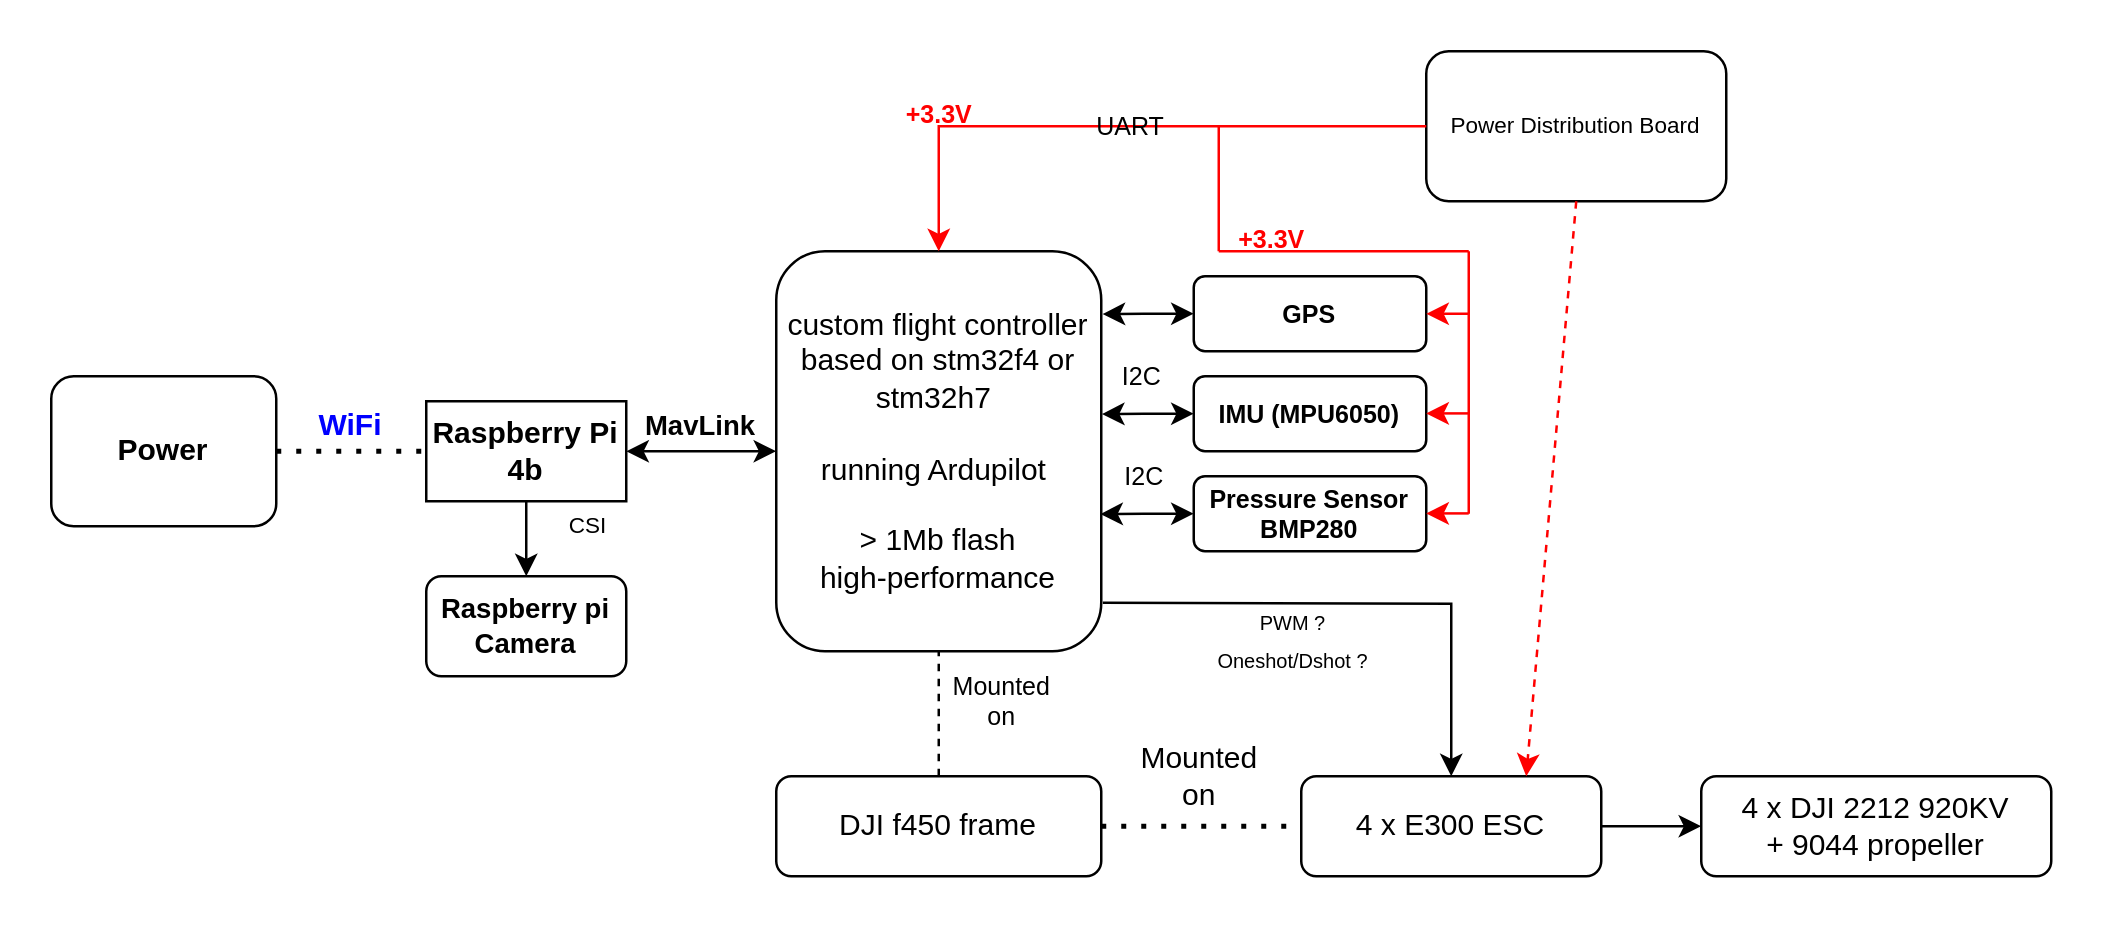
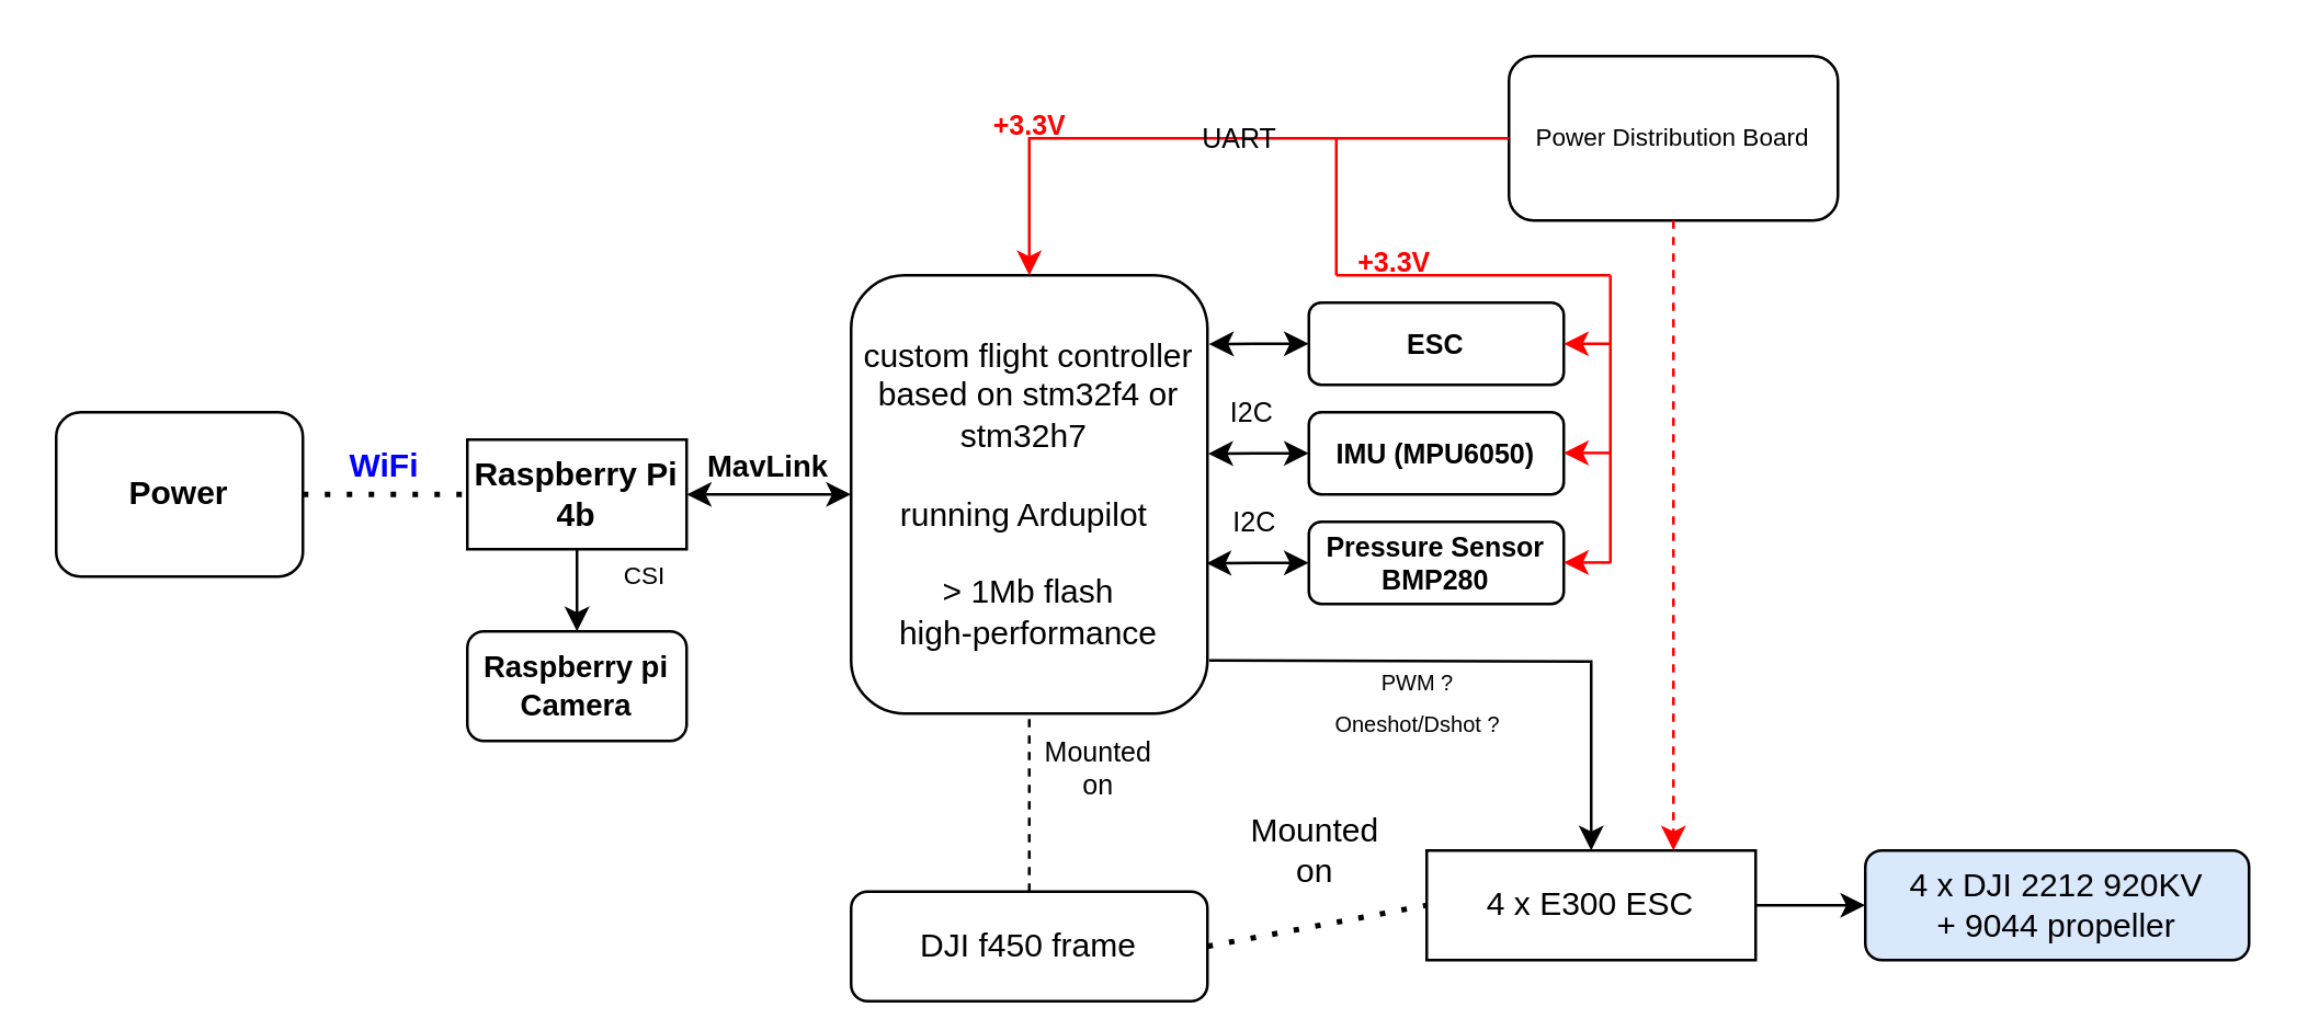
  <mxCell id="0" />
  <mxCell id="1" parent="0" />
- <mxCell id="2" value="DJI f450 frame" style="rounded=1;whiteSpace=wrap;html=1;" vertex="1" parent="1"><mxGeometry x="310" y="310" width="130" height="40" as="geometry" /></mxCell>
+ <mxCell id="2" value="DJI f450 frame" style="rounded=1;whiteSpace=wrap;html=1;" vertex="1" parent="1"><mxGeometry x="310" y="325" width="130" height="40" as="geometry" /></mxCell>
  <mxCell id="3" value="custom flight controller based on stm32f4 or stm32h7&amp;nbsp;&lt;br&gt;&lt;br&gt;running Ardupilot&amp;nbsp;&lt;br&gt;&lt;br&gt;&amp;gt; 1Mb flash&lt;br&gt;high-performance" style="rounded=1;whiteSpace=wrap;html=1;" vertex="1" parent="1"><mxGeometry x="310" y="100" width="130" height="160" as="geometry" /></mxCell>
  <mxCell id="4" value="" style="endArrow=none;html=1;rounded=0;entryX=0.5;entryY=1;entryDx=0;entryDy=0;exitX=0.5;exitY=0;exitDx=0;exitDy=0;dashed=1;" edge="1" parent="1" source="2" target="3"><mxGeometry width="50" height="50" relative="1" as="geometry"><mxPoint x="450" y="330" as="sourcePoint" /><mxPoint x="500" y="280" as="targetPoint" /></mxGeometry></mxCell>
  <mxCell id="5" value="Mounted on" style="text;html=1;strokeColor=none;fillColor=none;align=center;verticalAlign=middle;whiteSpace=wrap;rounded=0;fontSize=10;" vertex="1" parent="1"><mxGeometry x="381" y="270" width="39" height="20" as="geometry" /></mxCell>
- <mxCell id="6" value="4 x E300 ESC" style="rounded=1;whiteSpace=wrap;html=1;" vertex="1" parent="1"><mxGeometry x="520" y="310" width="120" height="40" as="geometry" /></mxCell>
+ <mxCell id="6" value="4 x E300 ESC" style="whiteSpace=wrap;html=1;rounded=0;" vertex="1" parent="1"><mxGeometry x="520" y="310" width="120" height="40" as="geometry" /></mxCell>
  <mxCell id="7" value="&lt;font style=&quot;font-size: 8px&quot;&gt;PWM ?&lt;br&gt;Oneshot/Dshot ?&lt;/font&gt;" style="text;html=1;strokeColor=none;fillColor=none;align=center;verticalAlign=middle;whiteSpace=wrap;rounded=0;" vertex="1" parent="1"><mxGeometry x="467" y="240" width="100" height="30" as="geometry" /></mxCell>
  <mxCell id="8" value="" style="endArrow=none;dashed=1;html=1;dashPattern=1 3;strokeWidth=2;rounded=0;fontSize=8;entryX=0;entryY=0.5;entryDx=0;entryDy=0;exitX=1;exitY=0.5;exitDx=0;exitDy=0;" edge="1" parent="1" source="2" target="6"><mxGeometry width="50" height="50" relative="1" as="geometry"><mxPoint x="460" y="430" as="sourcePoint" /><mxPoint x="510" y="380" as="targetPoint" /></mxGeometry></mxCell>
  <mxCell id="9" value="" style="endArrow=classic;html=1;rounded=0;fontSize=8;exitX=1;exitY=0.5;exitDx=0;exitDy=0;" edge="1" parent="1" source="6"><mxGeometry width="50" height="50" relative="1" as="geometry"><mxPoint x="700" y="370" as="sourcePoint" /><mxPoint x="680" y="330" as="targetPoint" /></mxGeometry></mxCell>
- <mxCell id="10" value="&lt;font style=&quot;font-size: 12px&quot;&gt;4 x DJI 2212 920KV &lt;br&gt;+ 9044 propeller&lt;/font&gt;" style="rounded=1;whiteSpace=wrap;html=1;fontSize=8;" vertex="1" parent="1"><mxGeometry x="680" y="310" width="140" height="40" as="geometry" /></mxCell>
+ <mxCell id="10" value="&lt;font style=&quot;font-size: 12px&quot;&gt;4 x DJI 2212 920KV &lt;br&gt;+ 9044 propeller&lt;/font&gt;" style="rounded=1;whiteSpace=wrap;html=1;fontSize=8;fillColor=#dae8fc;" vertex="1" parent="1"><mxGeometry x="680" y="310" width="140" height="40" as="geometry" /></mxCell>
  <mxCell id="11" value="Mounted on" style="text;html=1;strokeColor=none;fillColor=none;align=center;verticalAlign=middle;whiteSpace=wrap;rounded=0;" vertex="1" parent="1"><mxGeometry x="460" y="300" width="39" height="20" as="geometry" /></mxCell>
  <mxCell id="12" value="" style="endArrow=classic;startArrow=classic;html=1;rounded=0;fontSize=9;entryX=0;entryY=0.5;entryDx=0;entryDy=0;" edge="1" parent="1" source="13" target="3"><mxGeometry width="50" height="50" relative="1" as="geometry"><mxPoint x="250" y="180" as="sourcePoint" /><mxPoint x="220" y="150" as="targetPoint" /></mxGeometry></mxCell>
  <mxCell id="13" value="&lt;font style=&quot;font-size: 12px&quot;&gt;&lt;b&gt;Raspberry Pi 4b&lt;/b&gt;&lt;/font&gt;" style="whiteSpace=wrap;html=1;fontSize=9;rounded=0;" vertex="1" parent="1"><mxGeometry x="170" y="160" width="80" height="40" as="geometry" /></mxCell>
  <mxCell id="14" value="MavLink" style="text;html=1;strokeColor=none;fillColor=none;align=center;verticalAlign=middle;whiteSpace=wrap;rounded=0;fontSize=11;fontStyle=1" vertex="1" parent="1"><mxGeometry x="250" y="160" width="60" height="20" as="geometry" /></mxCell>
  <mxCell id="15" value="" style="endArrow=none;dashed=1;html=1;dashPattern=1 3;strokeWidth=2;rounded=0;fontSize=9;entryX=0;entryY=0.5;entryDx=0;entryDy=0;" edge="1" parent="1" target="13"><mxGeometry width="50" height="50" relative="1" as="geometry"><mxPoint x="110" y="180" as="sourcePoint" /><mxPoint x="140" y="180" as="targetPoint" /></mxGeometry></mxCell>
  <mxCell id="16" value="&lt;b&gt;&lt;font style=&quot;font-size: 12px&quot;&gt;Power&lt;/font&gt;&lt;/b&gt;" style="rounded=1;whiteSpace=wrap;html=1;fontSize=9;" vertex="1" parent="1"><mxGeometry x="20" y="150" width="90" height="60" as="geometry" /></mxCell>
  <mxCell id="17" value="WiFi" style="text;html=1;strokeColor=none;fillColor=none;align=center;verticalAlign=middle;whiteSpace=wrap;rounded=0;fontSize=12;fontStyle=1;fontColor=#0000FF;" vertex="1" parent="1"><mxGeometry x="120" y="160" width="40" height="20" as="geometry" /></mxCell>
  <mxCell id="18" value="" style="endArrow=classic;html=1;rounded=0;fontSize=9;exitX=0.5;exitY=1;exitDx=0;exitDy=0;" edge="1" parent="1" source="13"><mxGeometry width="50" height="50" relative="1" as="geometry"><mxPoint x="210" y="350" as="sourcePoint" /><mxPoint x="210" y="230" as="targetPoint" /></mxGeometry></mxCell>
  <mxCell id="19" value="&lt;b&gt;&lt;font style=&quot;font-size: 11px&quot;&gt;Raspberry pi Camera&lt;/font&gt;&lt;/b&gt;" style="rounded=1;whiteSpace=wrap;html=1;fontSize=9;" vertex="1" parent="1"><mxGeometry x="170" y="230" width="80" height="40" as="geometry" /></mxCell>
  <mxCell id="20" value="CSI" style="text;html=1;strokeColor=none;fillColor=none;align=center;verticalAlign=middle;whiteSpace=wrap;rounded=0;fontSize=9;" vertex="1" parent="1"><mxGeometry x="210" y="200" width="50" height="20" as="geometry" /></mxCell>
- <mxCell id="21" value="Power Distribution Board" style="rounded=1;whiteSpace=wrap;html=1;fontSize=9;" vertex="1" parent="1"><mxGeometry x="570" y="20" width="120" height="60" as="geometry" /></mxCell>
+ <mxCell id="21" value="Power Distribution Board" style="rounded=1;whiteSpace=wrap;html=1;fontSize=9;" vertex="1" parent="1"><mxGeometry x="550" y="20" width="120" height="60" as="geometry" /></mxCell>
  <mxCell id="22" value="" style="endArrow=classic;html=1;rounded=0;fontSize=9;entryX=0.5;entryY=0;entryDx=0;entryDy=0;exitX=0;exitY=0.5;exitDx=0;exitDy=0;fontColor=#FF0000;strokeColor=#FF0000;" edge="1" parent="1" source="21" target="3"><mxGeometry width="50" height="50" relative="1" as="geometry"><mxPoint x="547" y="50" as="sourcePoint" /><mxPoint x="487" y="40" as="targetPoint" /><Array as="points"><mxPoint x="375" y="50" /></Array></mxGeometry></mxCell>
  <mxCell id="23" value="+3.3V" style="text;html=1;strokeColor=none;fillColor=none;align=center;verticalAlign=middle;whiteSpace=wrap;rounded=0;fontSize=10;fontStyle=1;fontColor=#FF0000;" vertex="1" parent="1"><mxGeometry x="353.5" y="40" width="43" height="10" as="geometry" /></mxCell>
  <mxCell id="24" value="" style="endArrow=classic;html=1;rounded=0;fontSize=9;fontColor=#00FF00;exitX=1.005;exitY=0.879;exitDx=0;exitDy=0;exitPerimeter=0;entryX=0.5;entryY=0;entryDx=0;entryDy=0;" edge="1" parent="1" source="3" target="6"><mxGeometry width="50" height="50" relative="1" as="geometry"><mxPoint x="457" y="290" as="sourcePoint" /><mxPoint x="507" y="240" as="targetPoint" /><Array as="points"><mxPoint x="580" y="241" /></Array></mxGeometry></mxCell>
  <mxCell id="25" value="" style="endArrow=classic;html=1;rounded=0;fontSize=9;fontColor=#00FF00;exitX=0.5;exitY=1;exitDx=0;exitDy=0;entryX=0.75;entryY=0;entryDx=0;entryDy=0;strokeColor=#FF0000;dashed=1;" edge="1" parent="1" source="21" target="6"><mxGeometry width="50" height="50" relative="1" as="geometry"><mxPoint x="607" y="180" as="sourcePoint" /><mxPoint x="657" y="130" as="targetPoint" /></mxGeometry></mxCell>
  <mxCell id="26" style="edgeStyle=orthogonalEdgeStyle;rounded=0;orthogonalLoop=1;jettySize=auto;html=1;entryX=1.004;entryY=0.157;entryDx=0;entryDy=0;entryPerimeter=0;fontSize=10;fontColor=default;startArrow=classic;startFill=1;strokeColor=#000000;" edge="1" parent="1" source="27" target="3"><mxGeometry relative="1" as="geometry" /></mxCell>
- <mxCell id="27" value="&lt;b&gt;GPS&lt;/b&gt;" style="rounded=1;whiteSpace=wrap;html=1;fontSize=10;fontColor=default;fillColor=default;" vertex="1" parent="1"><mxGeometry x="477" y="110" width="93" height="30" as="geometry" /></mxCell>
+ <mxCell id="27" value="&lt;b&gt;ESC&lt;/b&gt;" style="rounded=1;whiteSpace=wrap;html=1;fontSize=10;fontColor=default;fillColor=default;" vertex="1" parent="1"><mxGeometry x="477" y="110" width="93" height="30" as="geometry" /></mxCell>
  <mxCell id="28" style="edgeStyle=orthogonalEdgeStyle;rounded=0;orthogonalLoop=1;jettySize=auto;html=1;entryX=1.002;entryY=0.407;entryDx=0;entryDy=0;entryPerimeter=0;fontSize=10;fontColor=default;startArrow=classic;startFill=1;strokeColor=#000000;" edge="1" parent="1" source="29" target="3"><mxGeometry relative="1" as="geometry" /></mxCell>
  <mxCell id="29" value="&lt;b&gt;IMU (MPU6050)&lt;/b&gt;" style="rounded=1;whiteSpace=wrap;html=1;fontSize=10;fontColor=default;fillColor=default;" vertex="1" parent="1"><mxGeometry x="477" y="150" width="93" height="30" as="geometry" /></mxCell>
  <mxCell id="30" style="edgeStyle=orthogonalEdgeStyle;rounded=0;orthogonalLoop=1;jettySize=auto;html=1;entryX=0.997;entryY=0.657;entryDx=0;entryDy=0;entryPerimeter=0;fontSize=10;fontColor=default;startArrow=classic;startFill=1;strokeColor=#000000;" edge="1" parent="1" source="31" target="3"><mxGeometry relative="1" as="geometry" /></mxCell>
  <mxCell id="31" value="&lt;b&gt;Pressure Sensor&lt;br&gt;BMP280&lt;br&gt;&lt;/b&gt;" style="rounded=1;whiteSpace=wrap;html=1;fontSize=10;fontColor=default;fillColor=default;" vertex="1" parent="1"><mxGeometry x="477" y="190" width="93" height="30" as="geometry" /></mxCell>
  <mxCell id="32" value="UART" style="text;html=1;strokeColor=none;fillColor=none;align=center;verticalAlign=middle;whiteSpace=wrap;rounded=0;fontSize=10;fontColor=default;" vertex="1" parent="1"><mxGeometry x="436" y="40" width="32" height="20" as="geometry" /></mxCell>
  <mxCell id="33" value="I2C" style="text;html=1;strokeColor=none;fillColor=none;align=center;verticalAlign=middle;whiteSpace=wrap;rounded=0;fontSize=10;fontColor=default;" vertex="1" parent="1"><mxGeometry x="440" y="140" width="33" height="20" as="geometry" /></mxCell>
  <mxCell id="34" value="I2C" style="text;html=1;strokeColor=none;fillColor=none;align=center;verticalAlign=middle;whiteSpace=wrap;rounded=0;fontSize=10;fontColor=default;" vertex="1" parent="1"><mxGeometry x="441" y="180" width="33" height="20" as="geometry" /></mxCell>
  <mxCell id="35" value="" style="endArrow=classic;html=1;rounded=0;fontSize=10;fontColor=default;strokeColor=#FF0000;entryX=1;entryY=0.5;entryDx=0;entryDy=0;" edge="1" parent="1" target="27"><mxGeometry width="50" height="50" relative="1" as="geometry"><mxPoint x="587" y="125" as="sourcePoint" /><mxPoint x="617" y="130" as="targetPoint" /></mxGeometry></mxCell>
  <mxCell id="36" value="" style="endArrow=classic;html=1;rounded=0;fontSize=10;fontColor=default;strokeColor=#FF0000;entryX=1;entryY=0.5;entryDx=0;entryDy=0;" edge="1" parent="1"><mxGeometry width="50" height="50" relative="1" as="geometry"><mxPoint x="587" y="164.86" as="sourcePoint" /><mxPoint x="570" y="164.86" as="targetPoint" /></mxGeometry></mxCell>
  <mxCell id="37" value="" style="endArrow=classic;html=1;rounded=0;fontSize=10;fontColor=default;strokeColor=#FF0000;entryX=1;entryY=0.5;entryDx=0;entryDy=0;" edge="1" parent="1"><mxGeometry width="50" height="50" relative="1" as="geometry"><mxPoint x="587" y="204.86" as="sourcePoint" /><mxPoint x="570" y="204.86" as="targetPoint" /></mxGeometry></mxCell>
  <mxCell id="38" value="" style="endArrow=none;html=1;rounded=0;fontSize=10;fontColor=default;strokeColor=#FF0000;" edge="1" parent="1"><mxGeometry width="50" height="50" relative="1" as="geometry"><mxPoint x="587" y="205" as="sourcePoint" /><mxPoint x="587" y="100" as="targetPoint" /></mxGeometry></mxCell>
  <mxCell id="39" value="" style="endArrow=none;html=1;rounded=0;fontSize=10;fontColor=default;strokeColor=#FF0000;" edge="1" parent="1"><mxGeometry width="50" height="50" relative="1" as="geometry"><mxPoint x="487" y="100" as="sourcePoint" /><mxPoint x="587" y="100" as="targetPoint" /></mxGeometry></mxCell>
  <mxCell id="40" value="" style="endArrow=none;html=1;rounded=0;fontSize=10;fontColor=default;strokeColor=#FF0000;" edge="1" parent="1"><mxGeometry width="50" height="50" relative="1" as="geometry"><mxPoint x="487" y="100" as="sourcePoint" /><mxPoint x="487" y="50" as="targetPoint" /></mxGeometry></mxCell>
  <mxCell id="41" value="+3.3V" style="text;html=1;strokeColor=none;fillColor=none;align=center;verticalAlign=middle;whiteSpace=wrap;rounded=0;fontSize=10;fontStyle=1;fontColor=#FF0000;" vertex="1" parent="1"><mxGeometry x="487" y="90" width="43" height="10" as="geometry" /></mxCell>
